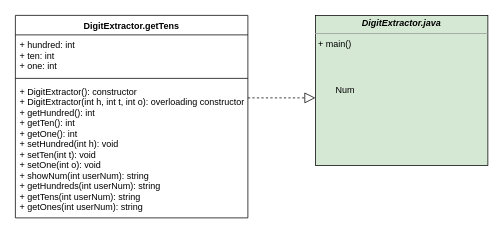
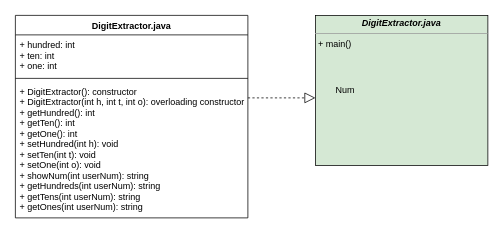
  <mxCell id="0" />
  <mxCell id="1" parent="0" />
- <mxCell id="2" value="DigitExtractor.getTens" style="swimlane;fontStyle=1;align=center;verticalAlign=top;childLayout=stackLayout;horizontal=1;startSize=26;horizontalStack=0;resizeParent=1;resizeParentMax=0;resizeLast=0;collapsible=1;marginBottom=0;" vertex="1" parent="1"><mxGeometry x="20" y="20" width="310" height="270" as="geometry" /></mxCell>
+ <mxCell id="2" value="DigitExtractor.java" style="swimlane;fontStyle=1;align=center;verticalAlign=top;childLayout=stackLayout;horizontal=1;startSize=26;horizontalStack=0;resizeParent=1;resizeParentMax=0;resizeLast=0;collapsible=1;marginBottom=0;" vertex="1" parent="1"><mxGeometry x="20" y="20" width="310" height="270" as="geometry" /></mxCell>
  <mxCell id="3" value="+ hundred: int&#10;+ ten: int&#10;+ one: int&#10;&#10;" style="text;strokeColor=none;fillColor=none;align=left;verticalAlign=top;spacingLeft=4;spacingRight=4;overflow=hidden;rotatable=0;points=[[0,0.5],[1,0.5]];portConstraint=eastwest;" vertex="1" parent="2"><mxGeometry y="26" width="310" height="54" as="geometry" /></mxCell>
  <mxCell id="4" value="" style="line;strokeWidth=1;fillColor=none;align=left;verticalAlign=middle;spacingTop=-1;spacingLeft=3;spacingRight=3;rotatable=0;labelPosition=right;points=[];portConstraint=eastwest;strokeColor=inherit;" vertex="1" parent="2"><mxGeometry y="80" width="310" height="8" as="geometry" /></mxCell>
  <mxCell id="5" value="+ DigitExtractor(): constructor&#10;+ DigitExtractor(int h, int t, int o): overloading constructor&#10;+ getHundred(): int&#10;+ getTen(): int&#10;+ getOne(): int&#10;+ setHundred(int h): void&#10;+ setTen(int t): void&#10;+ setOne(int o): void&#10;+ showNum(int userNum): string&#10;+ getHundreds(int userNum): string&#10;+ getTens(int userNum): string&#10;+ getOnes(int userNum): string" style="text;strokeColor=none;fillColor=none;align=left;verticalAlign=top;spacingLeft=4;spacingRight=4;overflow=hidden;rotatable=0;points=[[0,0.5],[1,0.5]];portConstraint=eastwest;" vertex="1" parent="2"><mxGeometry y="88" width="310" height="182" as="geometry" /></mxCell>
  <mxCell id="6" value="&lt;p style=&quot;text-align: center; margin: 4px 0px 0px;&quot;&gt;&lt;span style=&quot;background-color: initial; text-align: left;&quot;&gt;&lt;b&gt;&lt;i&gt;DigitExtractor&lt;/i&gt;&lt;/b&gt;&lt;/span&gt;&lt;i&gt;&lt;b&gt;.java&lt;/b&gt;&lt;/i&gt;&lt;/p&gt;&lt;hr size=&quot;1&quot;&gt;&lt;p style=&quot;margin:0px;margin-left:4px;&quot;&gt;&lt;/p&gt;&lt;p style=&quot;margin:0px;margin-left:4px;&quot;&gt;+ main()&lt;/p&gt;&lt;p style=&quot;margin:0px;margin-left:4px;&quot;&gt;&lt;br&gt;&lt;/p&gt;" style="verticalAlign=top;align=left;overflow=fill;fontSize=12;fontFamily=Helvetica;html=1;fillColor=#d5e8d4;" vertex="1" parent="1"><mxGeometry x="420" y="20" width="230" height="200" as="geometry" /></mxCell>
  <mxCell id="7" value="" style="endArrow=block;dashed=1;endFill=0;endSize=12;html=1;rounded=0;" edge="1" parent="1"><mxGeometry width="160" relative="1" as="geometry"><mxPoint x="330" y="130" as="sourcePoint" /><mxPoint x="420" y="130" as="targetPoint" /></mxGeometry></mxCell>
  <mxCell id="8" value="Num" style="text;html=1;align=center;verticalAlign=middle;whiteSpace=wrap;rounded=0;" vertex="1" parent="1"><mxGeometry x="430" y="105" width="60" height="30" as="geometry" /></mxCell>
